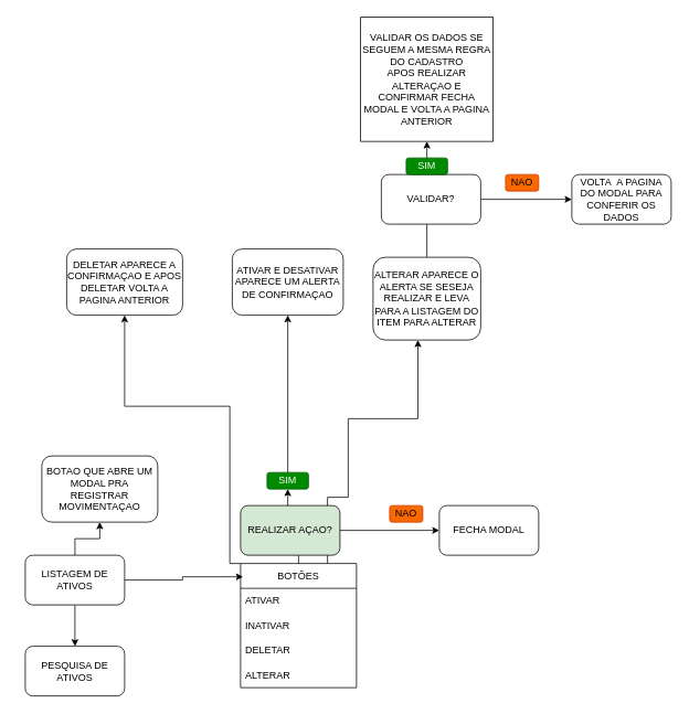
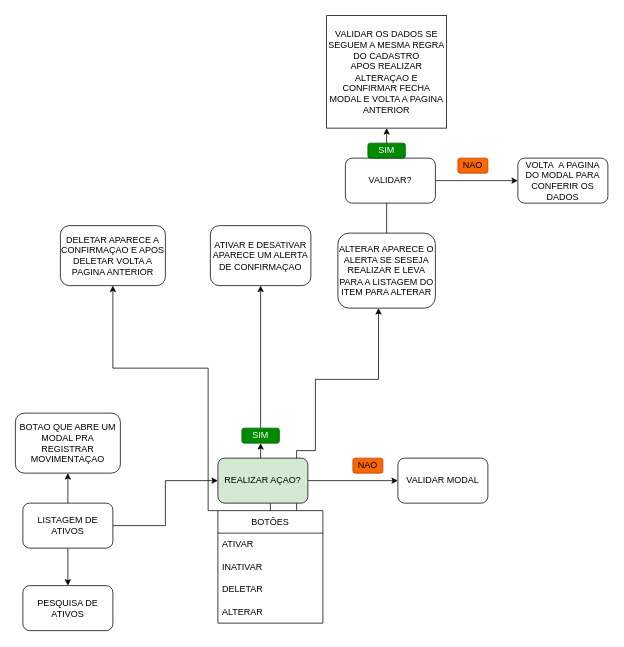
  <mxCell id="0" />
  <mxCell id="1" parent="0" />
  <mxCell id="2" style="edgeStyle=orthogonalEdgeStyle;rounded=0;orthogonalLoop=1;jettySize=auto;html=1;exitX=0.5;exitY=0;exitDx=0;exitDy=0;entryX=0.5;entryY=1;entryDx=0;entryDy=0;" edge="1" parent="1" source="4" target="30"><mxGeometry relative="1" as="geometry" /></mxCell>
  <mxCell id="3" style="edgeStyle=orthogonalEdgeStyle;rounded=0;orthogonalLoop=1;jettySize=auto;html=1;exitX=0.5;exitY=1;exitDx=0;exitDy=0;" edge="1" parent="1" source="4" target="31"><mxGeometry relative="1" as="geometry"><mxPoint x="90" y="810" as="targetPoint" /></mxGeometry></mxCell>
  <mxCell id="4" value="LISTAGEM DE ATIVOS" style="rounded=1;whiteSpace=wrap;html=1;" parent="1" vertex="1"><mxGeometry x="30" y="670" width="120" height="60" as="geometry" /></mxCell>
  <mxCell id="5" style="edgeStyle=orthogonalEdgeStyle;rounded=0;orthogonalLoop=1;jettySize=auto;html=1;exitX=0.5;exitY=0;exitDx=0;exitDy=0;entryX=0.5;entryY=1;entryDx=0;entryDy=0;" parent="1" source="20" target="14" edge="1"><mxGeometry relative="1" as="geometry" /></mxCell>
  <mxCell id="6" style="edgeStyle=orthogonalEdgeStyle;rounded=0;orthogonalLoop=1;jettySize=auto;html=1;exitX=0.75;exitY=0;exitDx=0;exitDy=0;entryX=0.417;entryY=1;entryDx=0;entryDy=0;entryPerimeter=0;" parent="1" source="8" target="16" edge="1"><mxGeometry relative="1" as="geometry"><mxPoint x="470" y="380" as="targetPoint" /><Array as="points"><mxPoint x="420" y="600" /><mxPoint x="420" y="505" /><mxPoint x="504" y="505" /></Array></mxGeometry></mxCell>
  <mxCell id="7" style="edgeStyle=orthogonalEdgeStyle;rounded=0;orthogonalLoop=1;jettySize=auto;html=1;exitX=0;exitY=0;exitDx=0;exitDy=0;" parent="1" source="8" target="18" edge="1"><mxGeometry relative="1" as="geometry"><mxPoint x="160" y="350" as="targetPoint" /><Array as="points"><mxPoint x="277" y="490" /><mxPoint x="150" y="490" /></Array></mxGeometry></mxCell>
  <mxCell id="8" value="BOTÕES" style="swimlane;fontStyle=0;childLayout=stackLayout;horizontal=1;startSize=30;horizontalStack=0;resizeParent=1;resizeParentMax=0;resizeLast=0;collapsible=1;marginBottom=0;whiteSpace=wrap;html=1;" parent="1" vertex="1"><mxGeometry x="290" y="680" width="140" height="150" as="geometry" /></mxCell>
  <mxCell id="9" value="ATIVAR" style="text;strokeColor=none;fillColor=none;align=left;verticalAlign=middle;spacingLeft=4;spacingRight=4;overflow=hidden;points=[[0,0.5],[1,0.5]];portConstraint=eastwest;rotatable=0;whiteSpace=wrap;html=1;" parent="8" vertex="1"><mxGeometry y="30" width="140" height="30" as="geometry" /></mxCell>
  <mxCell id="10" value="INATIVAR" style="text;strokeColor=none;fillColor=none;align=left;verticalAlign=middle;spacingLeft=4;spacingRight=4;overflow=hidden;points=[[0,0.5],[1,0.5]];portConstraint=eastwest;rotatable=0;whiteSpace=wrap;html=1;" parent="8" vertex="1"><mxGeometry y="60" width="140" height="30" as="geometry" /></mxCell>
  <mxCell id="11" value="DELETAR" style="text;strokeColor=none;fillColor=none;align=left;verticalAlign=middle;spacingLeft=4;spacingRight=4;overflow=hidden;points=[[0,0.5],[1,0.5]];portConstraint=eastwest;rotatable=0;whiteSpace=wrap;html=1;" parent="8" vertex="1"><mxGeometry y="90" width="140" height="30" as="geometry" /></mxCell>
  <mxCell id="12" value="ALTERAR" style="text;strokeColor=none;fillColor=none;align=left;verticalAlign=middle;spacingLeft=4;spacingRight=4;overflow=hidden;points=[[0,0.5],[1,0.5]];portConstraint=eastwest;rotatable=0;whiteSpace=wrap;html=1;" parent="8" vertex="1"><mxGeometry y="120" width="140" height="30" as="geometry" /></mxCell>
- <mxCell id="13" style="edgeStyle=orthogonalEdgeStyle;rounded=0;orthogonalLoop=1;jettySize=auto;html=1;exitX=1;exitY=0.5;exitDx=0;exitDy=0;entryX=0.021;entryY=0.107;entryDx=0;entryDy=0;entryPerimeter=0;" parent="1" source="4" target="8" edge="1"><mxGeometry relative="1" as="geometry" /></mxCell>
+ <mxCell id="13" style="edgeStyle=orthogonalEdgeStyle;rounded=0;orthogonalLoop=1;jettySize=auto;html=1;exitX=1;exitY=0.5;exitDx=0;exitDy=0;" parent="1" source="4" target="22" edge="1"><mxGeometry relative="1" as="geometry" /></mxCell>
  <mxCell id="14" value="ATIVAR E DESATIVAR APARECE UM ALERTA DE CONFIRMAÇAO" style="rounded=1;whiteSpace=wrap;html=1;" parent="1" vertex="1"><mxGeometry x="280" y="300" width="134" height="80" as="geometry" /></mxCell>
  <mxCell id="15" style="edgeStyle=orthogonalEdgeStyle;rounded=0;orthogonalLoop=1;jettySize=auto;html=1;exitX=0.5;exitY=0;exitDx=0;exitDy=0;entryX=0.5;entryY=1;entryDx=0;entryDy=0;" parent="1" source="16" target="17" edge="1"><mxGeometry relative="1" as="geometry" /></mxCell>
  <mxCell id="16" value="ALTERAR APARECE O ALERTA SE SESEJA REALIZAR E LEVA PARA A LISTAGEM DO ITEM PARA ALTERAR" style="rounded=1;whiteSpace=wrap;html=1;" parent="1" vertex="1"><mxGeometry x="450" y="310" width="130" height="100" as="geometry" /></mxCell>
  <mxCell id="17" value="&lt;div&gt;VALIDAR OS DADOS SE SEGUEM A MESMA REGRA DO CADASTRO&lt;/div&gt;APOS REALIZAR ALTERAÇAO E CONFIRMAR FECHA MODAL E VOLTA A PAGINA ANTERIOR" style="rounded=0;whiteSpace=wrap;html=1;" parent="1" vertex="1"><mxGeometry x="435" y="20" width="160" height="150" as="geometry" /></mxCell>
  <mxCell id="18" value="DELETAR APARECE A CONFIRMAÇAO E APOS DELETAR VOLTA A PAGINA ANTERIOR" style="rounded=1;whiteSpace=wrap;html=1;" parent="1" vertex="1"><mxGeometry x="80" y="300" width="140" height="80" as="geometry" /></mxCell>
  <mxCell id="19" value="" style="edgeStyle=orthogonalEdgeStyle;rounded=0;orthogonalLoop=1;jettySize=auto;html=1;exitX=0.5;exitY=0;exitDx=0;exitDy=0;entryX=0.5;entryY=1;entryDx=0;entryDy=0;" parent="1" source="8" target="20" edge="1"><mxGeometry relative="1" as="geometry"><mxPoint x="347" y="600" as="sourcePoint" /><mxPoint x="347" y="380" as="targetPoint" /></mxGeometry></mxCell>
  <mxCell id="20" value="SIM" style="rounded=1;whiteSpace=wrap;html=1;fillColor=#008a00;fontColor=#ffffff;strokeColor=#005700;" parent="1" vertex="1"><mxGeometry x="322" y="570" width="50" height="20" as="geometry" /></mxCell>
  <mxCell id="21" style="edgeStyle=orthogonalEdgeStyle;rounded=0;orthogonalLoop=1;jettySize=auto;html=1;exitX=1;exitY=0.5;exitDx=0;exitDy=0;entryX=0;entryY=0.5;entryDx=0;entryDy=0;" parent="1" source="22" target="24" edge="1"><mxGeometry relative="1" as="geometry"><mxPoint x="580" y="640" as="targetPoint" /></mxGeometry></mxCell>
  <mxCell id="22" value="REALIZAR AÇAO?" style="rounded=1;whiteSpace=wrap;html=1;fillColor=#d5e8d4;" parent="1" vertex="1"><mxGeometry x="290" y="610" width="120" height="60" as="geometry" /></mxCell>
  <mxCell id="23" value="NAO" style="rounded=1;whiteSpace=wrap;html=1;fillColor=#fa6800;fontColor=#000000;strokeColor=#C73500;" parent="1" vertex="1"><mxGeometry x="470" y="610" width="40" height="20" as="geometry" /></mxCell>
- <mxCell id="24" value="FECHA MODAL" style="rounded=1;whiteSpace=wrap;html=1;" parent="1" vertex="1"><mxGeometry x="530" y="610" width="120" height="60" as="geometry" /></mxCell>
+ <mxCell id="24" value="VALIDAR MODAL" style="rounded=1;whiteSpace=wrap;html=1;" parent="1" vertex="1"><mxGeometry x="530" y="610" width="120" height="60" as="geometry" /></mxCell>
  <mxCell id="25" style="edgeStyle=orthogonalEdgeStyle;rounded=0;orthogonalLoop=1;jettySize=auto;html=1;exitX=1;exitY=0.5;exitDx=0;exitDy=0;" parent="1" source="26" target="29" edge="1"><mxGeometry relative="1" as="geometry"><mxPoint x="710" y="240" as="targetPoint" /></mxGeometry></mxCell>
  <mxCell id="26" value="VALIDAR?" style="rounded=1;whiteSpace=wrap;html=1;" parent="1" vertex="1"><mxGeometry x="460" y="210" width="120" height="60" as="geometry" /></mxCell>
  <mxCell id="27" value="SIM" style="rounded=1;whiteSpace=wrap;html=1;fillColor=#008a00;fontColor=#ffffff;strokeColor=#005700;" parent="1" vertex="1"><mxGeometry x="490" y="190" width="50" height="20" as="geometry" /></mxCell>
  <mxCell id="28" value="NAO" style="rounded=1;whiteSpace=wrap;html=1;fillColor=#fa6800;fontColor=#000000;strokeColor=#C73500;" parent="1" vertex="1"><mxGeometry x="610" y="210" width="40" height="20" as="geometry" /></mxCell>
  <mxCell id="29" value="VOLTA&amp;nbsp; A PAGINA DO MODAL PARA CONFERIR OS DADOS" style="rounded=1;whiteSpace=wrap;html=1;" parent="1" vertex="1"><mxGeometry x="690" y="210" width="120" height="60" as="geometry" /></mxCell>
- <mxCell id="30" value="BOTAO QUE ABRE UM MODAL PRA REGISTRAR MOVIMENTAÇAO" style="rounded=1;whiteSpace=wrap;html=1;" vertex="1" parent="1"><mxGeometry x="50" y="550" width="140" height="80" as="geometry" /></mxCell>
+ <mxCell id="30" value="BOTAO QUE ABRE UM MODAL PRA REGISTRAR MOVIMENTAÇAO" style="rounded=1;whiteSpace=wrap;html=1;" vertex="1" parent="1"><mxGeometry x="20" y="550" width="140" height="80" as="geometry" /></mxCell>
  <mxCell id="31" value="PESQUISA DE ATIVOS" style="rounded=1;whiteSpace=wrap;html=1;" vertex="1" parent="1"><mxGeometry x="30" y="780" width="120" height="60" as="geometry" /></mxCell>
